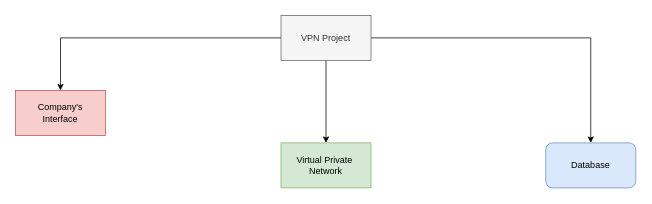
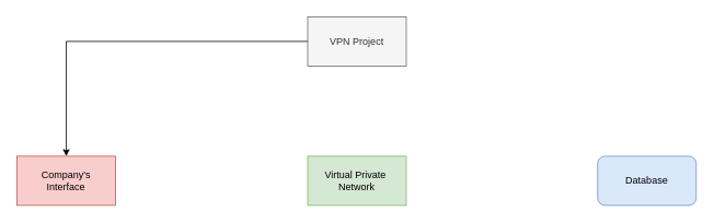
  <mxCell id="0" />
  <mxCell id="1" parent="0" />
- <mxCell id="2" value="" style="edgeStyle=orthogonalEdgeStyle;rounded=0;orthogonalLoop=1;jettySize=auto;html=1;" edge="1" parent="1" source="5" target="7"><mxGeometry relative="1" as="geometry" /></mxCell>
- <mxCell id="3" style="edgeStyle=orthogonalEdgeStyle;rounded=0;orthogonalLoop=1;jettySize=auto;html=1;" edge="1" parent="1" source="5" target="8"><mxGeometry relative="1" as="geometry" /></mxCell>
  <mxCell id="4" style="edgeStyle=orthogonalEdgeStyle;rounded=0;orthogonalLoop=1;jettySize=auto;html=1;" edge="1" parent="1" source="5" target="6"><mxGeometry relative="1" as="geometry" /></mxCell>
  <mxCell id="5" value="VPN Project" style="rounded=0;whiteSpace=wrap;html=1;fillColor=#f5f5f5;fontColor=#333333;strokeColor=#666666;" vertex="1" parent="1"><mxGeometry x="374" y="20" width="120" height="60" as="geometry" /></mxCell>
- <mxCell id="6" value="Company's&lt;br&gt;Interface" style="rounded=0;whiteSpace=wrap;html=1;fillColor=#f8cecc;strokeColor=#b85450;" vertex="1" parent="1"><mxGeometry x="20" y="120" width="120" height="60" as="geometry" /></mxCell>
+ <mxCell id="6" value="Company's&lt;br&gt;Interface" style="rounded=0;whiteSpace=wrap;html=1;fillColor=#f8cecc;strokeColor=#b85450;" vertex="1" parent="1"><mxGeometry y="190" width="120" height="60" as="geometry" x="20" /></mxCell>
  <mxCell id="7" value="Virtual Private&amp;nbsp;&lt;br&gt;Network" style="rounded=0;whiteSpace=wrap;html=1;fillColor=#d5e8d4;strokeColor=#82b366;" vertex="1" parent="1"><mxGeometry x="374" y="190" width="120" height="60" as="geometry" /></mxCell>
  <mxCell id="8" value="Database&lt;br&gt;" style="whiteSpace=wrap;html=1;fillColor=#dae8fc;strokeColor=#6c8ebf;rounded=1;" vertex="1" parent="1"><mxGeometry x="727" y="190" width="120" height="60" as="geometry" /></mxCell>
